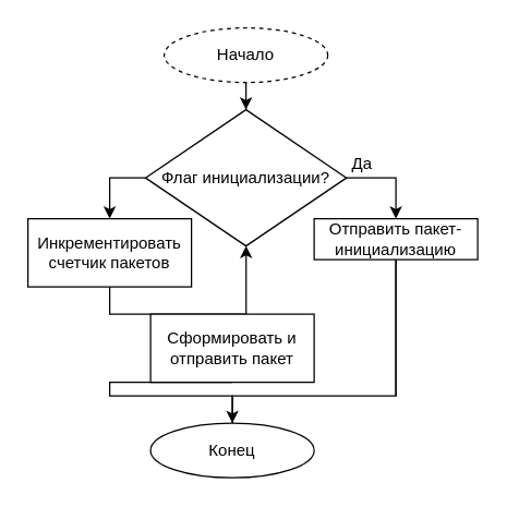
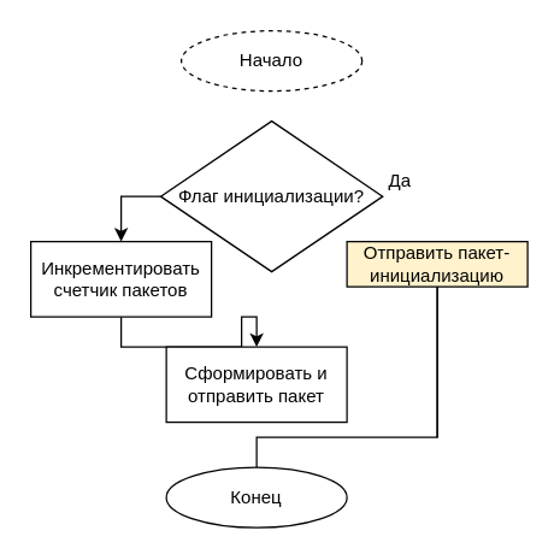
  <mxCell id="0" />
  <mxCell id="1" parent="0" />
- <mxCell id="2" style="edgeStyle=orthogonalEdgeStyle;rounded=0;orthogonalLoop=1;jettySize=auto;html=1;entryX=0.5;entryY=0;entryDx=0;entryDy=0;" edge="1" parent="1" source="3" target="6"><mxGeometry relative="1" as="geometry"><mxPoint x="180" y="100" as="targetPoint" /></mxGeometry></mxCell>
  <mxCell id="3" value="Начало" style="ellipse;whiteSpace=wrap;html=1;dashed=1;" vertex="1" parent="1"><mxGeometry x="120" y="20" width="120" height="40" as="geometry" /></mxCell>
- <mxCell id="4" style="edgeStyle=orthogonalEdgeStyle;rounded=0;orthogonalLoop=1;jettySize=auto;html=1;entryX=0.5;entryY=0;entryDx=0;entryDy=0;" edge="1" parent="1" source="6" target="8"><mxGeometry relative="1" as="geometry"><mxPoint x="300" y="160" as="targetPoint" /><Array as="points"><mxPoint x="290" y="130" /></Array></mxGeometry></mxCell>
  <mxCell id="5" style="edgeStyle=orthogonalEdgeStyle;rounded=0;orthogonalLoop=1;jettySize=auto;html=1;exitX=0;exitY=0.5;exitDx=0;exitDy=0;" edge="1" parent="1" source="6"><mxGeometry relative="1" as="geometry"><mxPoint x="80" y="160" as="targetPoint" /></mxGeometry></mxCell>
  <mxCell id="6" value="Флаг инициализации?" style="rhombus;whiteSpace=wrap;html=1;" vertex="1" parent="1"><mxGeometry x="106.25" y="80" width="147.5" height="100" as="geometry" /></mxCell>
  <mxCell id="7" style="edgeStyle=orthogonalEdgeStyle;rounded=0;orthogonalLoop=1;jettySize=auto;html=1;exitX=0.5;exitY=1;exitDx=0;exitDy=0;endArrow=none;endFill=0;" edge="1" parent="1" source="8"><mxGeometry relative="1" as="geometry"><mxPoint x="290" y="290" as="targetPoint" /></mxGeometry></mxCell>
- <mxCell id="8" value="Отправить пакет-инициализацию" style="rounded=0;whiteSpace=wrap;html=1;" vertex="1" parent="1"><mxGeometry x="230" y="160" width="120" height="30" as="geometry" /></mxCell>
+ <mxCell id="8" value="Отправить пакет-инициализацию" style="rounded=0;whiteSpace=wrap;html=1;fillColor=#fff2cc;" vertex="1" parent="1"><mxGeometry x="230" y="160" width="120" height="30" as="geometry" /></mxCell>
  <mxCell id="9" style="edgeStyle=orthogonalEdgeStyle;rounded=0;orthogonalLoop=1;jettySize=auto;html=1;" edge="1" parent="1"><mxGeometry relative="1" as="geometry"><mxPoint x="170" y="350" as="targetPoint" /><Array as="points"><mxPoint x="290" y="290" /><mxPoint x="170" y="290" /></Array><mxPoint x="290" y="190" as="sourcePoint" /></mxGeometry></mxCell>
  <mxCell id="10" value="Да" style="text;html=1;align=center;verticalAlign=middle;resizable=0;points=[];autosize=1;strokeColor=none;fillColor=none;" vertex="1" parent="1"><mxGeometry x="250" y="110" width="30" height="20" as="geometry" /></mxCell>
  <mxCell id="11" value="Конец" style="ellipse;whiteSpace=wrap;html=1;" vertex="1" parent="1"><mxGeometry x="110" y="310" width="120" height="40" as="geometry" /></mxCell>
- <mxCell id="12" style="edgeStyle=orthogonalEdgeStyle;rounded=0;orthogonalLoop=1;jettySize=auto;html=1;exitX=0.5;exitY=1;exitDx=0;exitDy=0;endArrow=classic;endFill=1;" edge="1" parent="1" source="13" target="6"><mxGeometry relative="1" as="geometry" /></mxCell>
+ <mxCell id="12" style="edgeStyle=orthogonalEdgeStyle;rounded=0;orthogonalLoop=1;jettySize=auto;html=1;exitX=0.5;exitY=1;exitDx=0;exitDy=0;entryX=0.5;entryY=0;entryDx=0;entryDy=0;endArrow=classic;endFill=1;" edge="1" parent="1" source="13" target="15"><mxGeometry relative="1" as="geometry" /></mxCell>
  <mxCell id="13" value="Инкрементировать счетчик пакетов" style="rounded=0;whiteSpace=wrap;html=1;" vertex="1" parent="1"><mxGeometry x="20" y="160" width="120" height="50" as="geometry" /></mxCell>
- <mxCell id="14" style="edgeStyle=orthogonalEdgeStyle;rounded=0;orthogonalLoop=1;jettySize=auto;html=1;exitX=0.5;exitY=1;exitDx=0;exitDy=0;entryX=0.5;entryY=0;entryDx=0;entryDy=0;endArrow=classic;endFill=1;" edge="1" parent="1" source="15" target="11"><mxGeometry relative="1" as="geometry"><Array as="points"><mxPoint x="80" y="290" /><mxPoint x="170" y="290" /></Array></mxGeometry></mxCell>
  <mxCell id="15" value="Сформировать и отправить пакет" style="rounded=0;whiteSpace=wrap;html=1;" vertex="1" parent="1"><mxGeometry x="110" y="230" width="120" height="50" as="geometry" /></mxCell>
